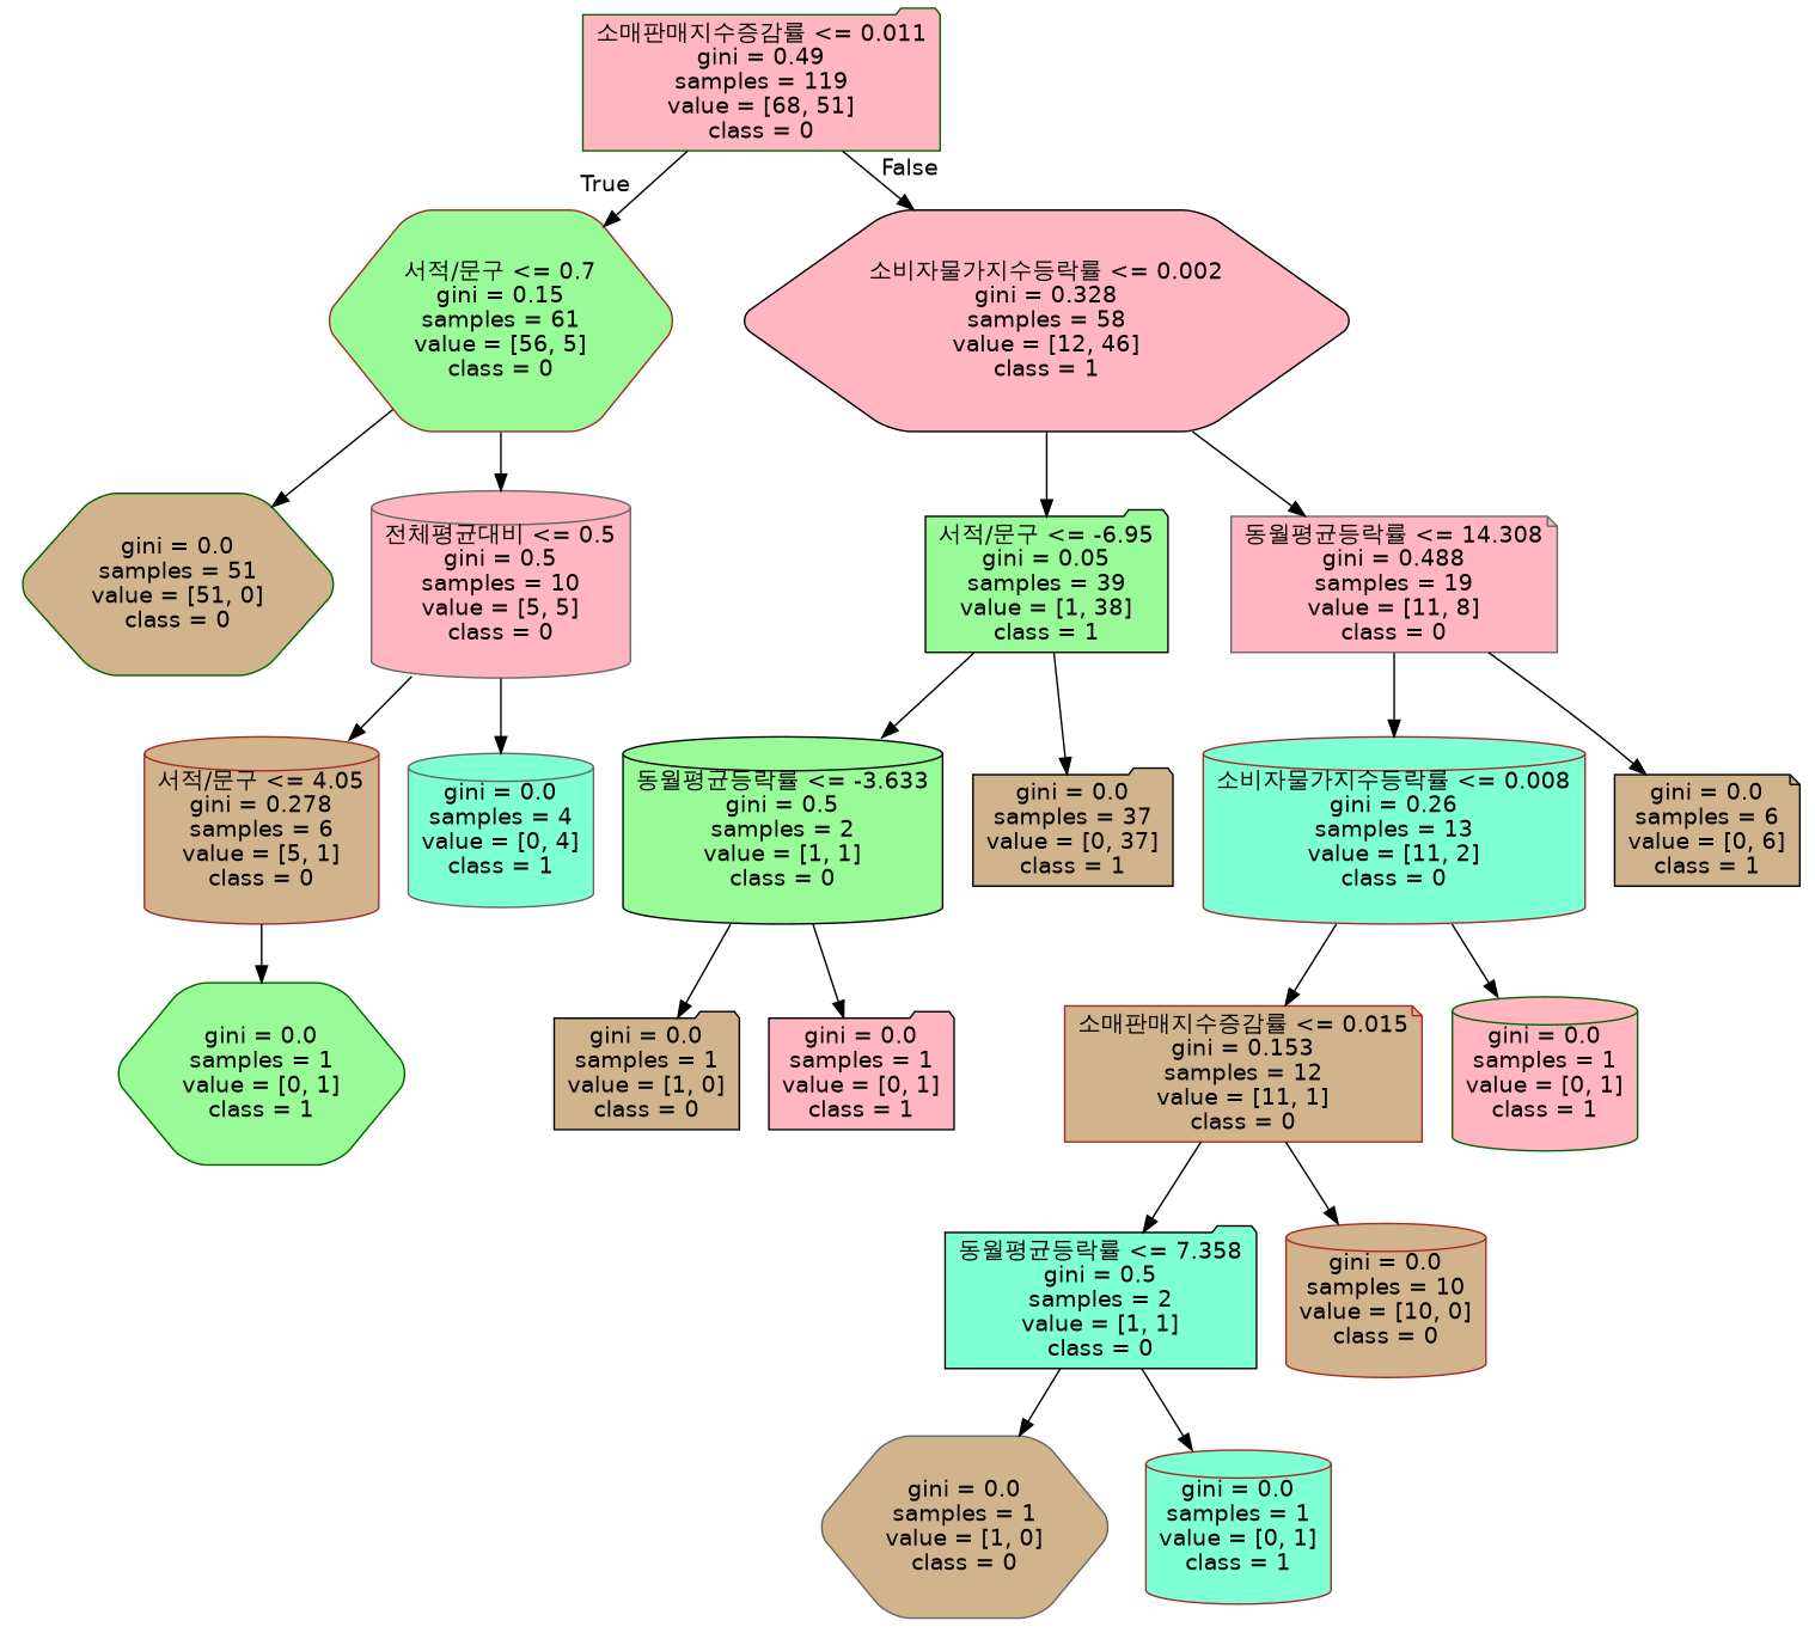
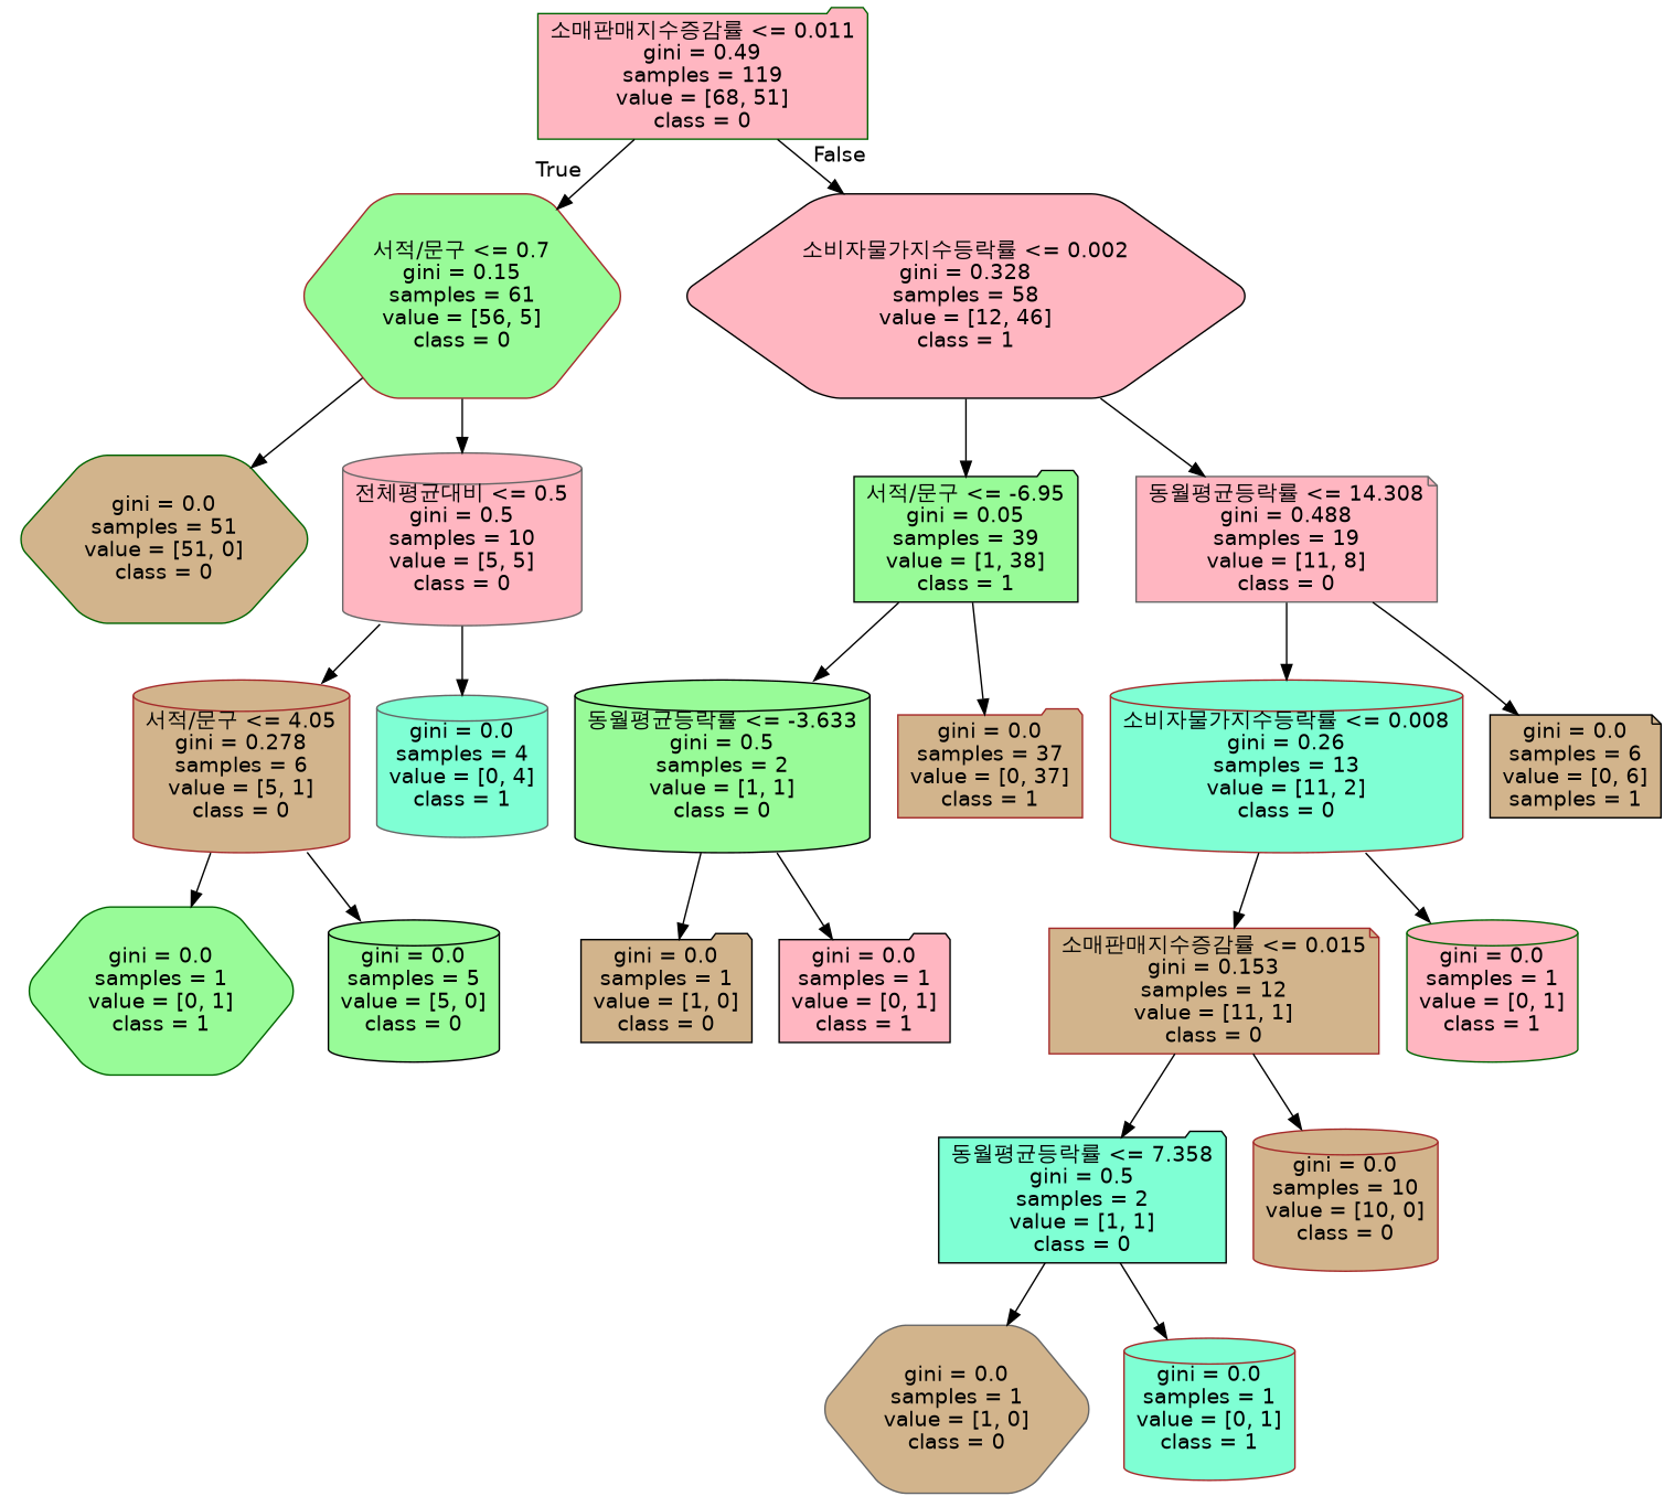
  digraph {
    node [color=black fillcolor=tan fontname=helvetica shape=cylinder style="filled, rounded"]
    edge [fontname=helvetica]
    n1 [color=darkgreen fillcolor=lightpink label="소매판매지수증감률 <= 0.011\ngini = 0.49\nsamples = 119\nvalue = [68, 51]\nclass = 0" shape=folder]
    n2 [color=brown fillcolor=palegreen label="서적/문구 <= 0.7\ngini = 0.15\nsamples = 61\nvalue = [56, 5]\nclass = 0" shape=hexagon]
    n3 [fillcolor=lightpink label="소비자물가지수등락률 <= 0.002\ngini = 0.328\nsamples = 58\nvalue = [12, 46]\nclass = 1" shape=hexagon]
    n4 [color=darkgreen label="gini = 0.0\nsamples = 51\nvalue = [51, 0]\nclass = 0" shape=hexagon]
    n5 [color=gray40 fillcolor=lightpink label="전체평균대비 <= 0.5\ngini = 0.5\nsamples = 10\nvalue = [5, 5]\nclass = 0"]
    n6 [fillcolor=palegreen label="서적/문구 <= -6.95\ngini = 0.05\nsamples = 39\nvalue = [1, 38]\nclass = 1" shape=folder]
    n7 [color=gray40 fillcolor=lightpink label="동월평균등락률 <= 14.308\ngini = 0.488\nsamples = 19\nvalue = [11, 8]\nclass = 0" shape=note]
    n8 [color=brown label="서적/문구 <= 4.05\ngini = 0.278\nsamples = 6\nvalue = [5, 1]\nclass = 0"]
    n9 [color=gray40 fillcolor=aquamarine label="gini = 0.0\nsamples = 4\nvalue = [0, 4]\nclass = 1"]
    n10 [color=darkgreen fillcolor=palegreen label="gini = 0.0\nsamples = 1\nvalue = [0, 1]\nclass = 1" shape=hexagon]
+   n11 [fillcolor=palegreen label="gini = 0.0\nsamples = 5\nvalue = [5, 0]\nclass = 0"]
    n12 [fillcolor=palegreen label="동월평균등락률 <= -3.633\ngini = 0.5\nsamples = 2\nvalue = [1, 1]\nclass = 0"]
-   n13 [label="gini = 0.0\nsamples = 37\nvalue = [0, 37]\nclass = 1" shape=folder]
+   n13 [color=brown label="gini = 0.0\nsamples = 37\nvalue = [0, 37]\nclass = 1" shape=folder]
    n14 [color=brown fillcolor=aquamarine label="소비자물가지수등락률 <= 0.008\ngini = 0.26\nsamples = 13\nvalue = [11, 2]\nclass = 0"]
-   n15 [label="gini = 0.0\nsamples = 6\nvalue = [0, 6]\nclass = 1" shape=note]
+   n15 [label="gini = 0.0\nsamples = 6\nvalue = [0, 6]\nsamples = 1" shape=note]
    n16 [label="gini = 0.0\nsamples = 1\nvalue = [1, 0]\nclass = 0" shape=folder]
    n17 [fillcolor=lightpink label="gini = 0.0\nsamples = 1\nvalue = [0, 1]\nclass = 1" shape=folder]
    n18 [color=brown label="소매판매지수증감률 <= 0.015\ngini = 0.153\nsamples = 12\nvalue = [11, 1]\nclass = 0" shape=note]
    n19 [color=darkgreen fillcolor=lightpink label="gini = 0.0\nsamples = 1\nvalue = [0, 1]\nclass = 1"]
    n20 [fillcolor=aquamarine label="동월평균등락률 <= 7.358\ngini = 0.5\nsamples = 2\nvalue = [1, 1]\nclass = 0" shape=folder]
    n21 [color=brown label="gini = 0.0\nsamples = 10\nvalue = [10, 0]\nclass = 0"]
    n22 [color=gray40 label="gini = 0.0\nsamples = 1\nvalue = [1, 0]\nclass = 0" shape=hexagon]
    n23 [color=brown fillcolor=aquamarine label="gini = 0.0\nsamples = 1\nvalue = [0, 1]\nclass = 1"]
    n1 -> n2 [headlabel=True labelangle=45 labeldistance=2.5]
    n1 -> n3 [headlabel=False labelangle=-45 labeldistance=2.5]
    n2 -> n4
    n2 -> n5
    n3 -> n6
    n3 -> n7
    n5 -> n8
    n5 -> n9
    n6 -> n12
    n6 -> n13
    n7 -> n14
    n7 -> n15
    n8 -> n10
+   n8 -> n11
    n12 -> n16
    n12 -> n17
    n14 -> n18
    n14 -> n19
    n18 -> n20
    n18 -> n21
    n20 -> n22
    n20 -> n23
  }
